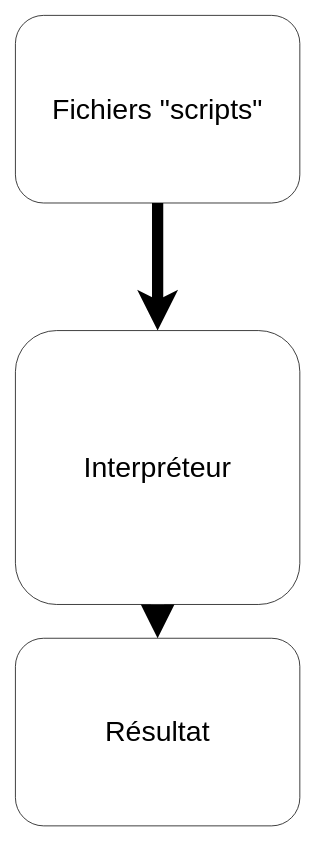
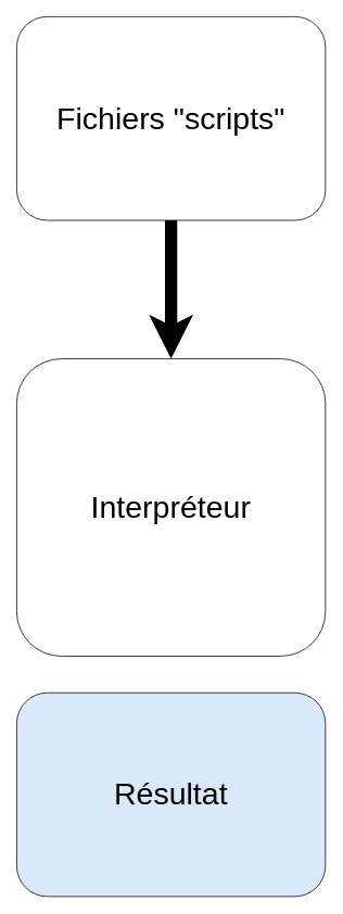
  <mxCell id="0" />
  <mxCell id="1" parent="0" />
  <mxCell id="2" style="edgeStyle=orthogonalEdgeStyle;rounded=0;orthogonalLoop=1;jettySize=auto;html=1;entryX=0.5;entryY=0;entryDx=0;entryDy=0;fontSize=38;strokeWidth=15;" edge="1" parent="1" source="3" target="5"><mxGeometry relative="1" as="geometry" /></mxCell>
  <mxCell id="3" value="Fichiers &quot;scripts&quot;" style="rounded=1;whiteSpace=wrap;html=1;fontSize=38;" vertex="1" parent="1"><mxGeometry x="20" y="20" width="379" height="250" as="geometry" /></mxCell>
- <mxCell id="4" style="edgeStyle=orthogonalEdgeStyle;rounded=0;orthogonalLoop=1;jettySize=auto;html=1;entryX=0.5;entryY=0;entryDx=0;entryDy=0;fontSize=38;strokeWidth=15;" edge="1" parent="1" source="5" target="6"><mxGeometry relative="1" as="geometry" /></mxCell>
  <mxCell id="5" value="Interpréteur" style="rounded=1;whiteSpace=wrap;html=1;fontSize=38;" vertex="1" parent="1"><mxGeometry x="20" y="440" width="379" height="365" as="geometry" /></mxCell>
- <mxCell id="6" value="Résultat" style="rounded=1;whiteSpace=wrap;html=1;fontSize=38;" vertex="1" parent="1"><mxGeometry x="20" y="850" width="379" height="250" as="geometry" /></mxCell>
+ <mxCell id="6" value="Résultat" style="rounded=1;whiteSpace=wrap;html=1;fontSize=38;fillColor=#dae8fc;" vertex="1" parent="1"><mxGeometry x="20" y="850" width="379" height="250" as="geometry" /></mxCell>
